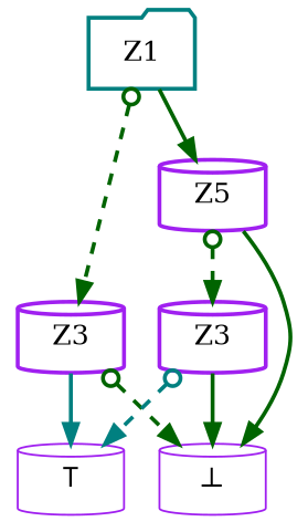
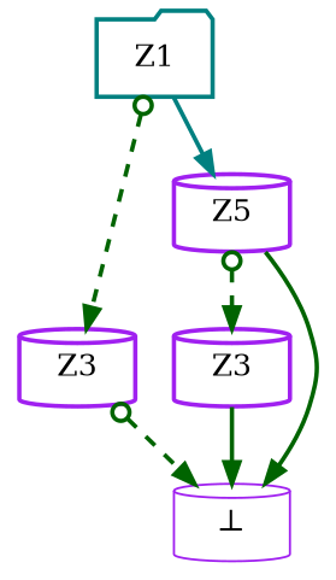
  digraph {
    node [color=purple fontsize=14 penwidth=2 shape=cylinder]
    edge [color=darkgreen penwidth=2 style=dashed]
    n1 [label=Z3]
    n2 [label=Z3]
    n3 [label="&perp;" penwidth=""]
-   n4 [fontname="sans-serif" label=T penwidth=""]
    n5 [color=teal label=Z1 shape=folder]
    n6 [label=Z5]
    subgraph sub_1 {
      rank=same
      n1
      n2
    }
    n1 -> n3 [arrowhead=normal arrowtail=odot dir=both]
-   n1 -> n4 [color=teal style=solid]
    n2 -> n3 [style=solid]
-   n2 -> n4 [arrowhead=normal arrowtail=odot color=teal dir=both]
    n5 -> n1 [arrowhead=normal arrowtail=odot dir=both]
-   n5 -> n6 [style=solid]
+   n5 -> n6 [color=teal style=solid]
    n6 -> n2 [arrowhead=normal arrowtail=odot dir=both]
    n6 -> n3 [style=solid]
  }
